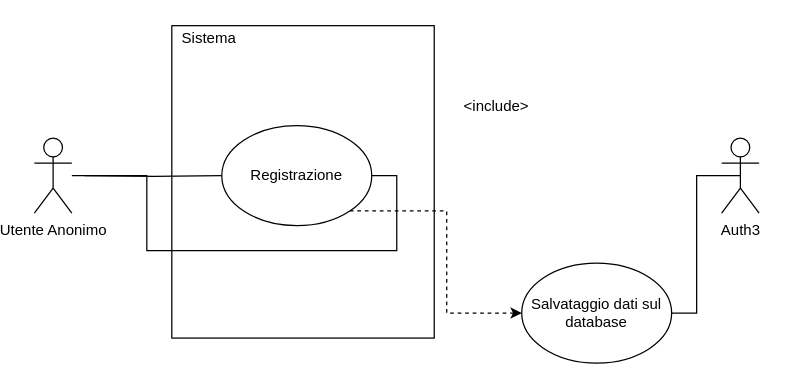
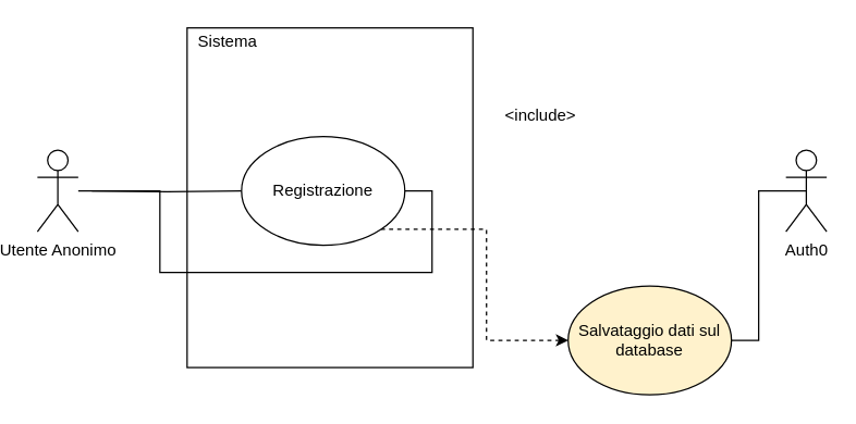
  <mxCell id="0" />
  <mxCell id="1" parent="0" />
  <mxCell id="2" style="edgeStyle=orthogonalEdgeStyle;rounded=0;orthogonalLoop=1;jettySize=auto;html=1;endArrow=none;endFill=0;" parent="1" target="8" edge="1"><mxGeometry relative="1" as="geometry"><mxPoint x="60" y="140" as="sourcePoint" /></mxGeometry></mxCell>
  <mxCell id="3" value="Utente Anonimo&lt;br&gt;" style="shape=umlActor;verticalLabelPosition=bottom;verticalAlign=top;html=1;outlineConnect=0;" parent="1" vertex="1"><mxGeometry x="20" y="110" width="30" height="60" as="geometry" /></mxCell>
  <mxCell id="4" style="edgeStyle=orthogonalEdgeStyle;rounded=0;orthogonalLoop=1;jettySize=auto;html=1;exitX=1;exitY=0.5;exitDx=0;exitDy=0;entryX=0.5;entryY=0.5;entryDx=0;entryDy=0;entryPerimeter=0;endArrow=none;endFill=0;" parent="1" source="5" target="9" edge="1"><mxGeometry relative="1" as="geometry"><Array as="points"><mxPoint x="550" y="250" /><mxPoint x="550" y="140" /></Array></mxGeometry></mxCell>
- <mxCell id="5" value="Salvataggio dati sul database" style="ellipse;whiteSpace=wrap;html=1;" parent="1" vertex="1"><mxGeometry x="410" y="210" width="120" height="80" as="geometry" /></mxCell>
+ <mxCell id="5" value="Salvataggio dati sul database" style="ellipse;whiteSpace=wrap;html=1;fillColor=#fff2cc;" parent="1" vertex="1"><mxGeometry x="410" y="210" width="120" height="80" as="geometry" /></mxCell>
  <mxCell id="6" style="edgeStyle=orthogonalEdgeStyle;rounded=0;orthogonalLoop=1;jettySize=auto;html=1;exitX=1;exitY=0.5;exitDx=0;exitDy=0;endArrow=none;endFill=0;" parent="1" source="8" target="3" edge="1"><mxGeometry relative="1" as="geometry" /></mxCell>
  <mxCell id="7" style="edgeStyle=orthogonalEdgeStyle;rounded=0;orthogonalLoop=1;jettySize=auto;html=1;exitX=1;exitY=1;exitDx=0;exitDy=0;entryX=0;entryY=0.5;entryDx=0;entryDy=0;endArrow=classic;endFill=1;dashed=1;" parent="1" source="8" target="5" edge="1"><mxGeometry relative="1" as="geometry" /></mxCell>
  <mxCell id="8" value="Registrazione" style="ellipse;whiteSpace=wrap;html=1;" parent="1" vertex="1"><mxGeometry x="170" y="100" width="120" height="80" as="geometry" /></mxCell>
- <mxCell id="9" value="Auth3" style="shape=umlActor;verticalLabelPosition=bottom;verticalAlign=top;html=1;outlineConnect=0;" parent="1" vertex="1"><mxGeometry x="570" y="110" width="30" height="60" as="geometry" /></mxCell>
+ <mxCell id="9" value="Auth0" style="shape=umlActor;verticalLabelPosition=bottom;verticalAlign=top;html=1;outlineConnect=0;" parent="1" vertex="1"><mxGeometry x="570" y="110" width="30" height="60" as="geometry" /></mxCell>
  <mxCell id="10" value="&amp;lt;include&amp;gt;" style="text;html=1;strokeColor=none;fillColor=none;align=center;verticalAlign=middle;whiteSpace=wrap;rounded=0;" parent="1" vertex="1"><mxGeometry x="370" y="75" width="40" height="20" as="geometry" /></mxCell>
  <mxCell id="11" value="" style="rounded=0;whiteSpace=wrap;html=1;gradientColor=#ffffff;fillColor=none;" parent="1" vertex="1"><mxGeometry x="130" y="20" width="210" height="250" as="geometry" /></mxCell>
  <mxCell id="12" value="Sistema" style="text;html=1;strokeColor=none;fillColor=none;align=center;verticalAlign=middle;whiteSpace=wrap;rounded=0;" parent="1" vertex="1"><mxGeometry x="130" y="20" width="60" height="20" as="geometry" /></mxCell>
